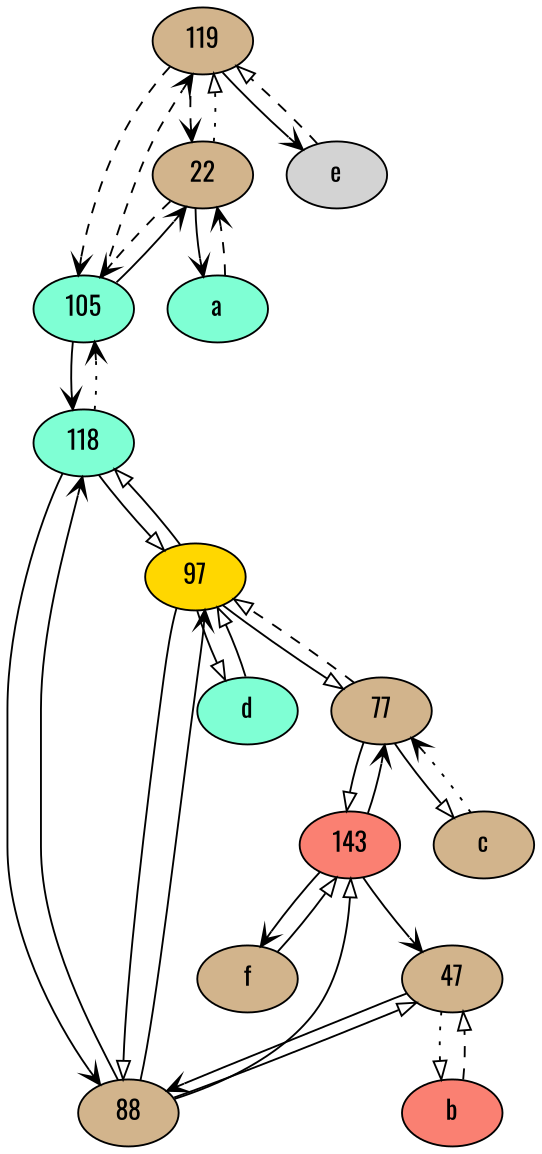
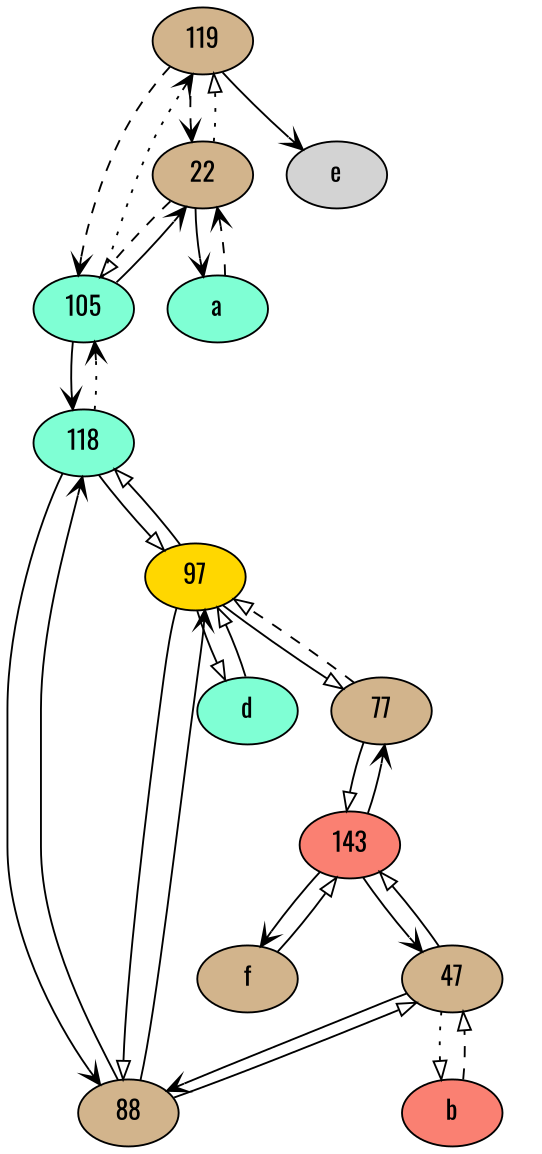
  digraph {
    fontname=Oswald
    node [fillcolor=tan fontname=Oswald style=filled]
    edge [arrowhead=vee fontname=Oswald style=solid]
    119
    22
    e [fillcolor=lightgrey]
    105 [fillcolor=aquamarine]
    a [fillcolor=aquamarine]
    118 [fillcolor=aquamarine]
    b [fillcolor=salmon]
    47
    143 [fillcolor=salmon]
    88
    d [fillcolor=aquamarine]
    n12 [fillcolor=gold label=97]
    n13 [label=77]
-   c
    f
    119 -> 22 [style=dashed]
    119 -> e
    119 -> 105 [style=dashed]
    22 -> 119 [arrowhead=onormal style=dotted]
-   22 -> 105 [style=dashed]
+   22 -> 105 [arrowhead=onormal style=dashed]
    22 -> a
-   e -> 119 [arrowhead=onormal style=dashed]
-   105 -> 119 [style=dashed]
+   105 -> 119 [style=dotted]
    105 -> 22
    105 -> 118
    a -> 22 [style=dashed]
    118 -> 105 [style=dotted]
    118 -> 88
    118 -> n12 [arrowhead=onormal]
    b -> 47 [arrowhead=onormal style=dashed]
    47 -> b [arrowhead=onormal style=dotted]
-   88 -> 143 [arrowhead=onormal]
+   47 -> 143 [arrowhead=onormal]
    47 -> 88
    143 -> 47
    143 -> n13
    143 -> f
    88 -> 118
    88 -> 47 [arrowhead=onormal]
    88 -> n12
    d -> n12 [arrowhead=onormal]
    n12 -> 118 [arrowhead=onormal]
    n12 -> 88 [arrowhead=onormal]
    n12 -> d [arrowhead=onormal]
    n12 -> n13 [arrowhead=onormal]
    n13 -> 143 [arrowhead=onormal]
    n13 -> n12 [arrowhead=onormal style=dashed]
-   n13 -> c [arrowhead=onormal]
-   c -> n13 [style=dotted]
    f -> 143 [arrowhead=onormal]
  }
